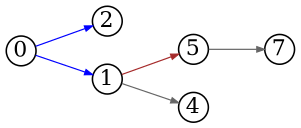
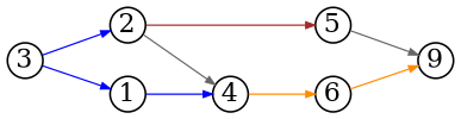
  digraph {
    rankdir=LR
    node [fixedsize=true shape=circle]
    edge [arrowsize=0.5 color=blue penwidth=0.75]
-   7 [width=.26]
+   6 [width=.26]
+   7 [width=.26 label=9]
    5 [width=.26]
    4 [width=.26]
    2 [width=.26]
    1 [width=.26]
-   0 [width=.26]
+   0 [width=.26 label=3]
+   6 -> 7 [color=darkorange]
    5 -> 7 [color=gray40]
-   1 -> 5 [color=brown]
-   1 -> 4 [color=gray40]
+   4 -> 6 [color=darkorange]
+   2 -> 5 [color=brown]
+   2 -> 4 [color=gray40]
+   1 -> 4
    0 -> 2
    0 -> 1
  }
